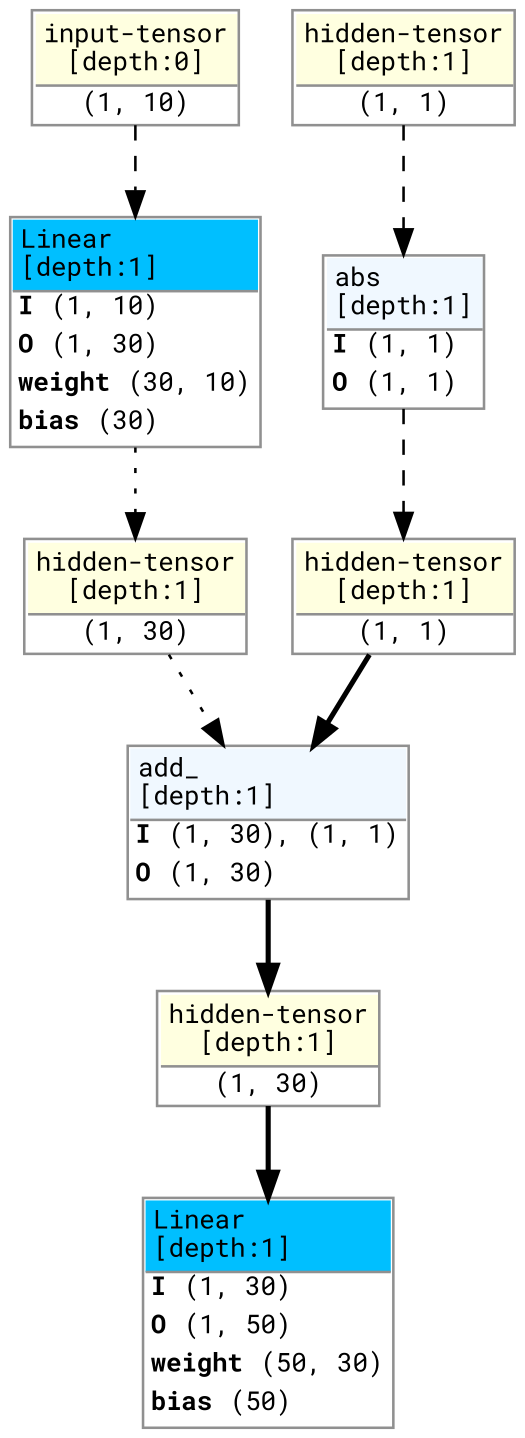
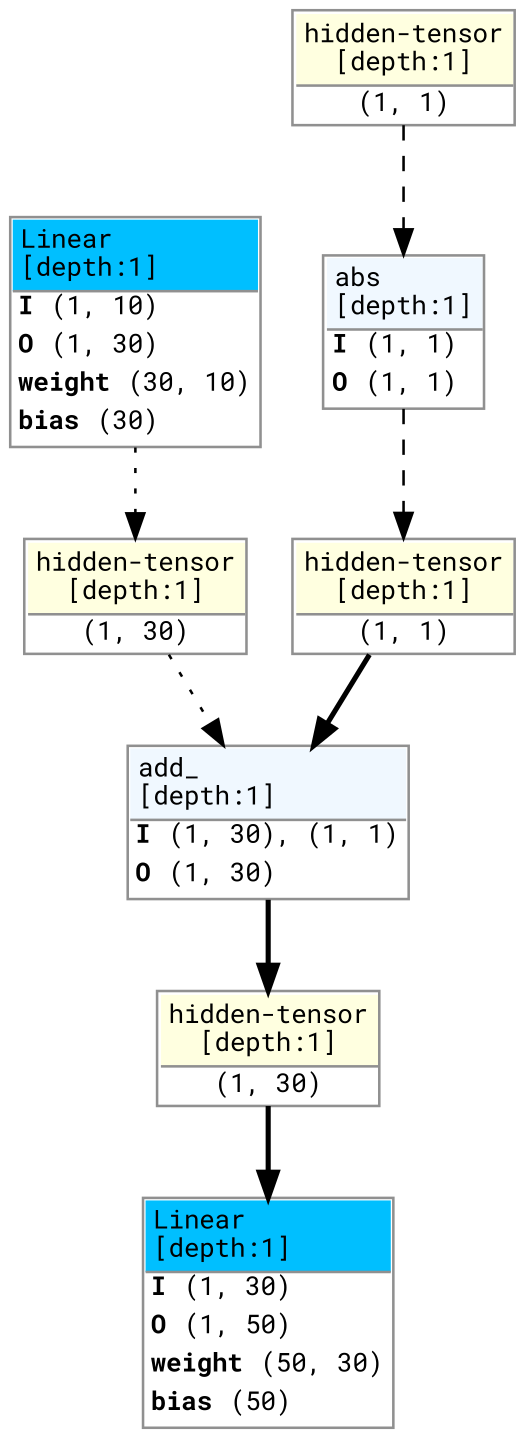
  strict digraph {
    fontname="Roboto Mono"
    ordering=in
    rankdir=TB
    node [align=left color="#909090" fillcolor="#ffffff90" fontname="Roboto Mono" fontsize=10 margin=0 ranksep=0.1 shape=plaintext style=filled]
    edge [fontname="Roboto Mono" fontsize=10 style=dashed]
-   n1 [height=0.2 label=<                     <TABLE BORDER="1" CELLBORDER="0"                     CELLSPACING="0" CELLPADDING="2">                         <TR>                             <TD BGCOLOR="lightyellow" ALIGN="LEFT"                             BORDER="1" SIDES="B"                             >input-tensor<BR ALIGN="LEFT"/>[depth:0]</TD>                         </TR>                         <TR>                             <TD>(1, 10)</TD>                         </TR>                                              </TABLE>>]
    n2 [height=0.2 label=<                     <TABLE BORDER="1" CELLBORDER="0"                     CELLSPACING="0" CELLPADDING="2">                         <TR>                             <TD BGCOLOR="deepskyblue1" ALIGN="LEFT"                             BORDER="1" SIDES="B"                             >Linear<BR ALIGN="LEFT"/>[depth:1]</TD>                         </TR>                         <TR>                             <TD ALIGN="LEFT"><B>I</B> (1, 10)</TD>                         </TR>                         <TR>                             <TD ALIGN="LEFT"><B>O</B> (1, 30)</TD>                         </TR>                                         <TR>                     <TD ALIGN="LEFT"><B>weight</B> (30, 10)</TD>                 </TR>                 <TR>                     <TD ALIGN="LEFT"><B>bias</B> (30)</TD>                 </TR>                     </TABLE>>]
    n3 [height=0.2 label=<                     <TABLE BORDER="1" CELLBORDER="0"                     CELLSPACING="0" CELLPADDING="2">                         <TR>                             <TD BGCOLOR="lightyellow" ALIGN="LEFT"                             BORDER="1" SIDES="B"                             >hidden-tensor<BR ALIGN="LEFT"/>[depth:1]</TD>                         </TR>                         <TR>                             <TD>(1, 30)</TD>                         </TR>                                              </TABLE>>]
    n4 [height=0.2 label=<                     <TABLE BORDER="1" CELLBORDER="0"                     CELLSPACING="0" CELLPADDING="2">                         <TR>                             <TD BGCOLOR="aliceblue" ALIGN="LEFT"                             BORDER="1" SIDES="B"                             >add_<BR ALIGN="LEFT"/>[depth:1]</TD>                         </TR>                         <TR>                             <TD ALIGN="LEFT"><B>I</B> (1, 30), (1, 1)</TD>                         </TR>                         <TR>                             <TD ALIGN="LEFT"><B>O</B> (1, 30)</TD>                         </TR>                                              </TABLE>>]
    n5 [height=0.2 label=<                     <TABLE BORDER="1" CELLBORDER="0"                     CELLSPACING="0" CELLPADDING="2">                         <TR>                             <TD BGCOLOR="lightyellow" ALIGN="LEFT"                             BORDER="1" SIDES="B"                             >hidden-tensor<BR ALIGN="LEFT"/>[depth:1]</TD>                         </TR>                         <TR>                             <TD>(1, 30)</TD>                         </TR>                                              </TABLE>>]
    n6 [height=0.2 label=<                     <TABLE BORDER="1" CELLBORDER="0"                     CELLSPACING="0" CELLPADDING="2">                         <TR>                             <TD BGCOLOR="lightyellow" ALIGN="LEFT"                             BORDER="1" SIDES="B"                             >hidden-tensor<BR ALIGN="LEFT"/>[depth:1]</TD>                         </TR>                         <TR>                             <TD>(1, 1)</TD>                         </TR>                                              </TABLE>>]
    n7 [height=0.2 label=<                     <TABLE BORDER="1" CELLBORDER="0"                     CELLSPACING="0" CELLPADDING="2">                         <TR>                             <TD BGCOLOR="aliceblue" ALIGN="LEFT"                             BORDER="1" SIDES="B"                             >abs<BR ALIGN="LEFT"/>[depth:1]</TD>                         </TR>                         <TR>                             <TD ALIGN="LEFT"><B>I</B> (1, 1)</TD>                         </TR>                         <TR>                             <TD ALIGN="LEFT"><B>O</B> (1, 1)</TD>                         </TR>                                              </TABLE>>]
    n8 [height=0.2 label=<                     <TABLE BORDER="1" CELLBORDER="0"                     CELLSPACING="0" CELLPADDING="2">                         <TR>                             <TD BGCOLOR="lightyellow" ALIGN="LEFT"                             BORDER="1" SIDES="B"                             >hidden-tensor<BR ALIGN="LEFT"/>[depth:1]</TD>                         </TR>                         <TR>                             <TD>(1, 1)</TD>                         </TR>                                              </TABLE>>]
    n9 [height=0.2 label=<                     <TABLE BORDER="1" CELLBORDER="0"                     CELLSPACING="0" CELLPADDING="2">                         <TR>                             <TD BGCOLOR="deepskyblue1" ALIGN="LEFT"                             BORDER="1" SIDES="B"                             >Linear<BR ALIGN="LEFT"/>[depth:1]</TD>                         </TR>                         <TR>                             <TD ALIGN="LEFT"><B>I</B> (1, 30)</TD>                         </TR>                         <TR>                             <TD ALIGN="LEFT"><B>O</B> (1, 50)</TD>                         </TR>                                         <TR>                     <TD ALIGN="LEFT"><B>weight</B> (50, 30)</TD>                 </TR>                 <TR>                     <TD ALIGN="LEFT"><B>bias</B> (50)</TD>                 </TR>                     </TABLE>>]
-   n1 -> n2
    n2 -> n3 [style=dotted]
    n3 -> n4 [style=dotted]
    n4 -> n5 [style=bold]
    n5 -> n9 [style=bold]
    n6 -> n7
    n7 -> n8
    n8 -> n4 [style=bold]
  }
